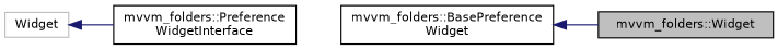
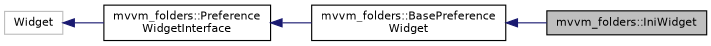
  digraph {
    rankdir=LR
    node [color=black fillcolor=white fontname=Helvetica fontsize=10 shape=record style=filled]
    edge [color=midnightblue dir=back fontname=Helvetica fontsize=10 labelfontname=Helvetica labelfontsize=10 style=solid]
-   n1 [fillcolor=grey75 fontcolor=black height=0.2 label="mvvm_folders::Widget" width=0.4]
+   n1 [fillcolor=grey75 fontcolor=black height=0.2 label="mvvm_folders::IniWidget" width=0.4]
    n2 [height=0.2 label="mvvm_folders::BasePreference\lWidget" width=0.4]
    n3 [height=0.2 label="mvvm_folders::Preference\lWidgetInterface" width=0.4]
    n4 [color=grey75 height=0.2 label=Widget width=0.4]
    n2 -> n1
+   n3 -> n2
    n4 -> n3
  }
